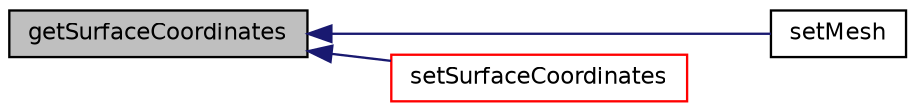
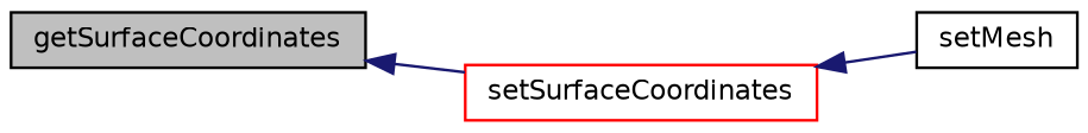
  digraph {
    rankdir=LR
    node [color=black fontname=Helvetica fontsize=10 shape=record]
    edge [color=midnightblue dir=back fontname=Helvetica fontsize=10 labelfontname=Helvetica labelfontsize=10 style=solid]
    n1 [fillcolor=grey75 fontcolor=black height=0.2 label=getSurfaceCoordinates style=filled width=0.4]
    n2 [height=0.2 label=setMesh width=0.4]
    n3 [color=red height=0.2 label=setSurfaceCoordinates width=0.4]
-   n1 -> n2
+   n3 -> n2
    n1 -> n3
  }
